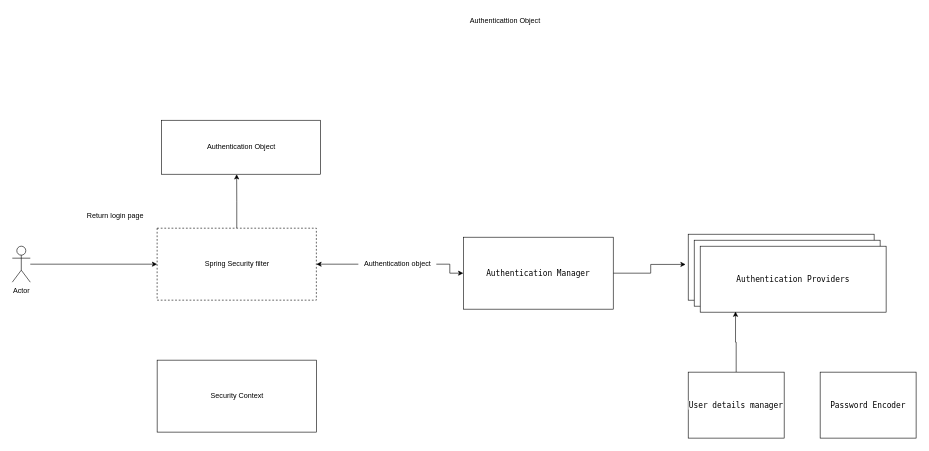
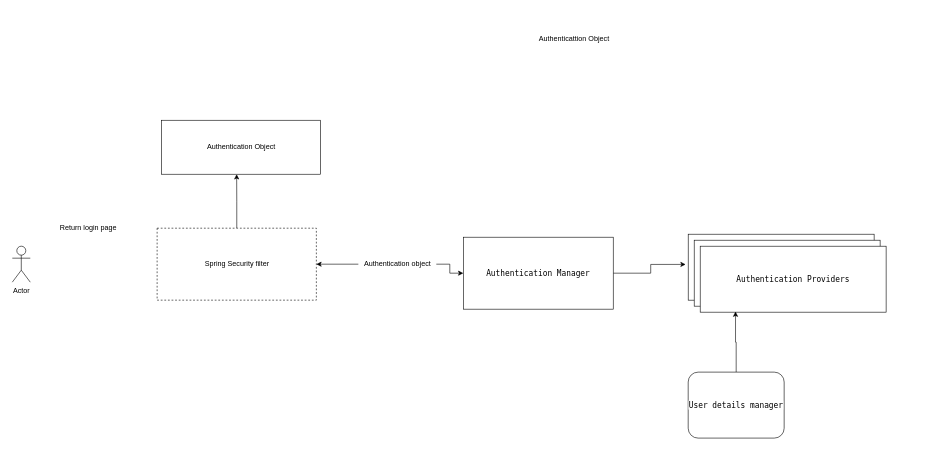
  <mxCell id="0" />
  <mxCell id="1" parent="0" />
  <mxCell id="2" style="edgeStyle=orthogonalEdgeStyle;rounded=0;orthogonalLoop=1;jettySize=auto;html=1;entryX=0.473;entryY=1;entryDx=0;entryDy=0;entryPerimeter=0;" edge="1" parent="1" source="3" target="14"><mxGeometry relative="1" as="geometry" /></mxCell>
  <mxCell id="3" value="Spring Security filter" style="rounded=0;whiteSpace=wrap;html=1;dashed=1;" parent="1" vertex="1"><mxGeometry x="261.5" y="380" width="265.5" height="120" as="geometry" /></mxCell>
- <mxCell id="4" style="edgeStyle=orthogonalEdgeStyle;rounded=0;orthogonalLoop=1;jettySize=auto;html=1;" edge="1" parent="1" source="5" target="3"><mxGeometry relative="1" as="geometry" /></mxCell>
  <mxCell id="5" value="Actor" style="shape=umlActor;verticalLabelPosition=bottom;verticalAlign=top;html=1;outlineConnect=0;" parent="1" vertex="1"><mxGeometry x="20" y="410" width="30" height="60" as="geometry" /></mxCell>
  <mxCell id="6" style="edgeStyle=orthogonalEdgeStyle;rounded=0;orthogonalLoop=1;jettySize=auto;html=1;entryX=0;entryY=0.5;entryDx=0;entryDy=0;startArrow=none;" parent="1" source="13" target="9" edge="1"><mxGeometry relative="1" as="geometry" /></mxCell>
- <mxCell id="7" value="Authenticattion Object" style="text;html=1;strokeColor=none;fillColor=none;align=center;verticalAlign=middle;whiteSpace=wrap;rounded=0;" parent="1" vertex="1"><mxGeometry x="777" y="20" width="130" height="30" as="geometry" /></mxCell>
+ <mxCell id="7" value="Authenticattion Object" style="text;html=1;strokeColor=none;fillColor=none;align=center;verticalAlign=middle;whiteSpace=wrap;rounded=0;" parent="1" vertex="1"><mxGeometry x="892" y="50" width="130" height="30" as="geometry" /></mxCell>
  <mxCell id="8" style="edgeStyle=orthogonalEdgeStyle;rounded=0;orthogonalLoop=1;jettySize=auto;html=1;entryX=-0.014;entryY=0.458;entryDx=0;entryDy=0;entryPerimeter=0;" parent="1" source="9" target="10" edge="1"><mxGeometry relative="1" as="geometry" /></mxCell>
  <mxCell id="9" value="&lt;pre style=&quot;background-color: rgb(255, 255, 255); font-family: &amp;quot;JetBrains Mono&amp;quot;, monospace; font-size: 9.8pt;&quot;&gt;Authentication Manager&lt;/pre&gt;" style="rounded=0;whiteSpace=wrap;html=1;" parent="1" vertex="1"><mxGeometry x="772" y="395" width="250" height="120" as="geometry" /></mxCell>
  <mxCell id="10" value="&lt;pre style=&quot;background-color: rgb(255, 255, 255); font-family: &amp;quot;JetBrains Mono&amp;quot;, monospace; font-size: 9.8pt;&quot;&gt;Authentication Providers&lt;/pre&gt;" style="rounded=0;whiteSpace=wrap;html=1;" parent="1" vertex="1"><mxGeometry x="1147" y="390" width="310" height="110" as="geometry" /></mxCell>
- <mxCell id="11" value="Return login page" style="text;html=1;strokeColor=none;fillColor=none;align=center;verticalAlign=middle;whiteSpace=wrap;rounded=0;" parent="1" vertex="1"><mxGeometry x="142" y="345" width="100" height="30" as="geometry" /></mxCell>
+ <mxCell id="11" value="Return login page" style="text;html=1;strokeColor=none;fillColor=none;align=center;verticalAlign=middle;whiteSpace=wrap;rounded=0;" parent="1" vertex="1"><mxGeometry x="97" y="365" width="100" height="30" as="geometry" /></mxCell>
  <mxCell id="12" style="edgeStyle=orthogonalEdgeStyle;rounded=0;orthogonalLoop=1;jettySize=auto;html=1;entryX=1;entryY=0.5;entryDx=0;entryDy=0;" edge="1" parent="1" source="13" target="3"><mxGeometry relative="1" as="geometry" /></mxCell>
  <mxCell id="13" value="Authentication object" style="text;html=1;align=center;verticalAlign=middle;resizable=0;points=[];autosize=1;strokeColor=none;fillColor=none;" parent="1" vertex="1"><mxGeometry x="597" y="425" width="130" height="30" as="geometry" /></mxCell>
  <mxCell id="14" value="Authentication Object" style="rounded=0;whiteSpace=wrap;html=1;" vertex="1" parent="1"><mxGeometry x="268.5" y="200" width="265.5" height="90" as="geometry" /></mxCell>
- <mxCell id="15" value="Security Context" style="rounded=0;whiteSpace=wrap;html=1;" vertex="1" parent="1"><mxGeometry x="261.5" y="600" width="265.5" height="120" as="geometry" /></mxCell>
  <mxCell id="16" value="&lt;pre style=&quot;background-color: rgb(255, 255, 255); font-family: &amp;quot;JetBrains Mono&amp;quot;, monospace; font-size: 9.8pt;&quot;&gt;Authentication Providers&lt;/pre&gt;" style="rounded=0;whiteSpace=wrap;html=1;" vertex="1" parent="1"><mxGeometry x="1157" y="400" width="310" height="110" as="geometry" /></mxCell>
  <mxCell id="17" value="&lt;pre style=&quot;background-color: rgb(255, 255, 255); font-family: &amp;quot;JetBrains Mono&amp;quot;, monospace; font-size: 9.8pt;&quot;&gt;Authentication Providers&lt;/pre&gt;" style="rounded=0;whiteSpace=wrap;html=1;" vertex="1" parent="1"><mxGeometry x="1167" y="410" width="310" height="110" as="geometry" /></mxCell>
  <mxCell id="18" style="edgeStyle=orthogonalEdgeStyle;rounded=0;orthogonalLoop=1;jettySize=auto;html=1;entryX=0.19;entryY=0.991;entryDx=0;entryDy=0;entryPerimeter=0;" edge="1" parent="1" source="19" target="17"><mxGeometry relative="1" as="geometry" /></mxCell>
- <mxCell id="19" value="&lt;pre style=&quot;background-color: rgb(255, 255, 255); font-family: &amp;quot;JetBrains Mono&amp;quot;, monospace; font-size: 9.8pt;&quot;&gt;User details manager&lt;/pre&gt;" style="rounded=0;whiteSpace=wrap;html=1;" vertex="1" parent="1"><mxGeometry x="1147" y="620" width="160" height="110" as="geometry" /></mxCell>
- <mxCell id="20" value="&lt;pre style=&quot;background-color: rgb(255, 255, 255); font-family: &amp;quot;JetBrains Mono&amp;quot;, monospace; font-size: 9.8pt;&quot;&gt;Password Encoder&lt;/pre&gt;" style="rounded=0;whiteSpace=wrap;html=1;" vertex="1" parent="1"><mxGeometry x="1367" y="620" width="160" height="110" as="geometry" /></mxCell>
+ <mxCell id="19" value="&lt;pre style=&quot;background-color: rgb(255, 255, 255); font-family: &amp;quot;JetBrains Mono&amp;quot;, monospace; font-size: 9.8pt;&quot;&gt;User details manager&lt;/pre&gt;" style="whiteSpace=wrap;html=1;rounded=1;" vertex="1" parent="1"><mxGeometry x="1147" y="620" width="160" height="110" as="geometry" /></mxCell>
